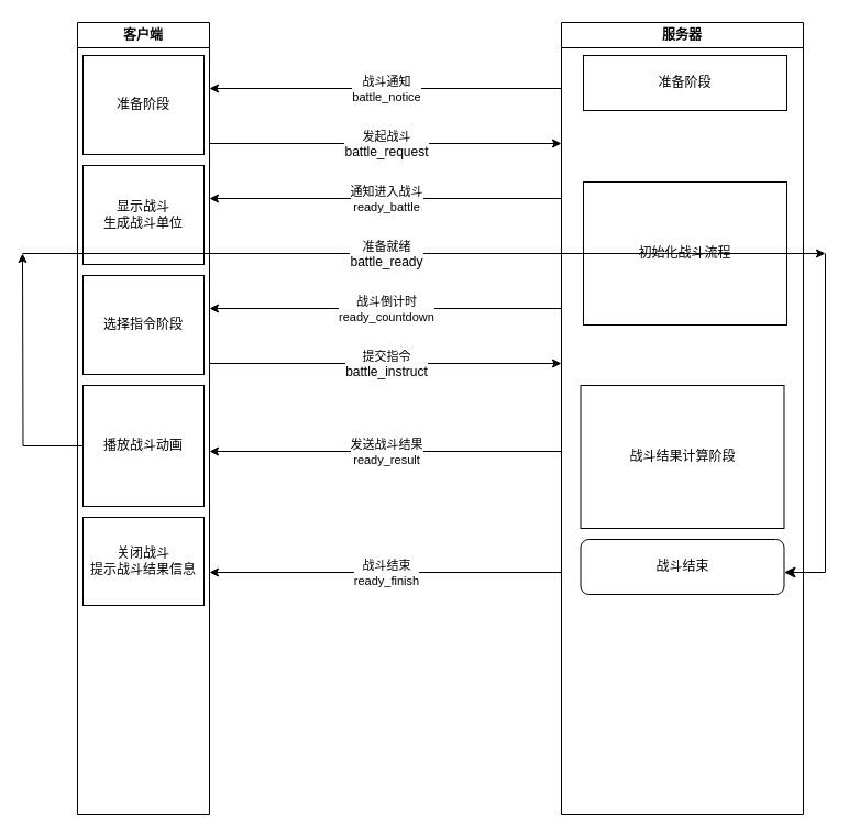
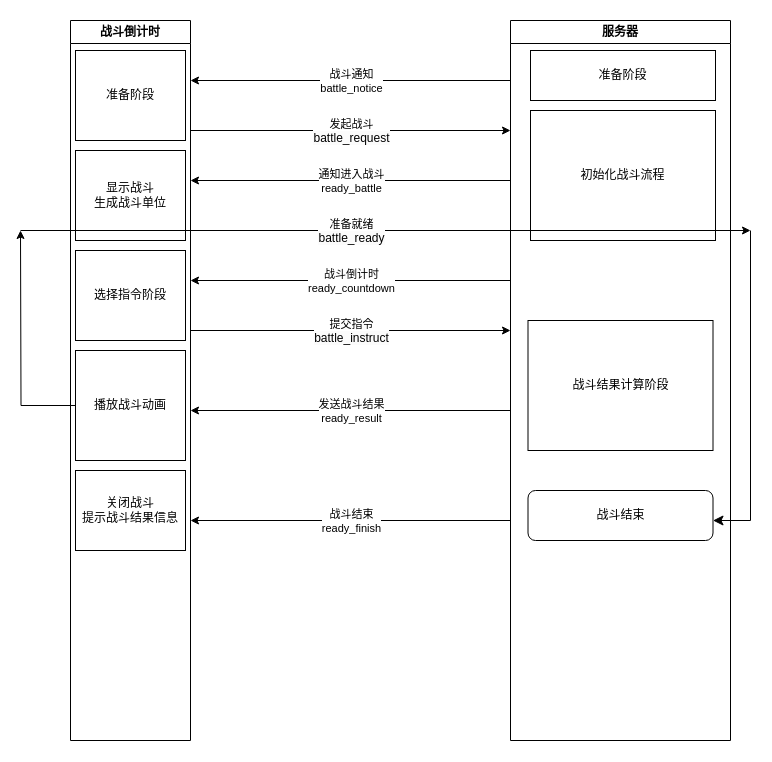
  <mxCell id="0" />
  <mxCell id="1" parent="0" />
  <mxCell id="2" value="" style="endArrow=classic;html=1;rounded=0;" edge="1" parent="1"><mxGeometry relative="1" as="geometry"><mxPoint x="510" y="80" as="sourcePoint" /><mxPoint x="190" y="80" as="targetPoint" /></mxGeometry></mxCell>
  <mxCell id="3" value="战斗通知&lt;br&gt;battle_notice" style="edgeLabel;resizable=0;html=1;align=center;verticalAlign=middle;" connectable="0" vertex="1" parent="2"><mxGeometry relative="1" as="geometry" /></mxCell>
- <mxCell id="4" value="客户端" style="swimlane;whiteSpace=wrap;html=1;" vertex="1" parent="1"><mxGeometry x="70" y="20" width="120" height="720" as="geometry" /></mxCell>
+ <mxCell id="4" value="战斗倒计时" style="swimlane;whiteSpace=wrap;html=1;" vertex="1" parent="1"><mxGeometry x="70" y="20" width="120" height="720" as="geometry" /></mxCell>
  <mxCell id="5" value="准备阶段" style="rounded=0;whiteSpace=wrap;html=1;" vertex="1" parent="4"><mxGeometry x="5" y="30" width="110" height="90" as="geometry" /></mxCell>
  <mxCell id="6" value="显示战斗&lt;br&gt;生成战斗单位" style="rounded=0;whiteSpace=wrap;html=1;" vertex="1" parent="4"><mxGeometry x="5" y="130" width="110" height="90" as="geometry" /></mxCell>
  <mxCell id="7" value="选择指令阶段" style="rounded=0;whiteSpace=wrap;html=1;" vertex="1" parent="4"><mxGeometry x="5" y="230" width="110" height="90" as="geometry" /></mxCell>
  <mxCell id="8" style="edgeStyle=orthogonalEdgeStyle;rounded=0;orthogonalLoop=1;jettySize=auto;html=1;exitX=0;exitY=0.5;exitDx=0;exitDy=0;" edge="1" parent="4" source="9"><mxGeometry relative="1" as="geometry"><mxPoint x="-50" y="210" as="targetPoint" /></mxGeometry></mxCell>
  <mxCell id="9" value="播放战斗动画" style="rounded=0;whiteSpace=wrap;html=1;" vertex="1" parent="4"><mxGeometry x="5" y="330" width="110" height="110" as="geometry" /></mxCell>
  <mxCell id="10" style="edgeStyle=orthogonalEdgeStyle;rounded=0;orthogonalLoop=1;jettySize=auto;html=1;exitX=0.5;exitY=1;exitDx=0;exitDy=0;" edge="1" parent="4" source="9" target="9"><mxGeometry relative="1" as="geometry" /></mxCell>
  <mxCell id="11" value="关闭战斗&lt;br&gt;提示战斗结果信息" style="rounded=0;whiteSpace=wrap;html=1;" vertex="1" parent="4"><mxGeometry x="5" y="450" width="110" height="80" as="geometry" /></mxCell>
  <mxCell id="12" value="服务器" style="swimlane;whiteSpace=wrap;html=1;" vertex="1" parent="1"><mxGeometry x="510" y="20" width="220" height="720" as="geometry" /></mxCell>
  <mxCell id="13" value="准备阶段" style="rounded=0;whiteSpace=wrap;html=1;" vertex="1" parent="12"><mxGeometry x="20" y="30" width="185" height="50" as="geometry" /></mxCell>
- <mxCell id="14" value="初始化战斗流程" style="rounded=0;whiteSpace=wrap;html=1;" vertex="1" parent="12"><mxGeometry x="20" y="145" width="185" height="130" as="geometry" /></mxCell>
- <mxCell id="15" value="战斗结果计算阶段" style="rounded=0;whiteSpace=wrap;html=1;" vertex="1" parent="12"><mxGeometry x="17.5" y="330" width="185" height="130" as="geometry" /></mxCell>
+ <mxCell id="14" value="初始化战斗流程" style="rounded=0;whiteSpace=wrap;html=1;" vertex="1" parent="12"><mxGeometry x="20" y="90" width="185" height="130" as="geometry" /></mxCell>
+ <mxCell id="15" value="战斗结果计算阶段" style="rounded=0;whiteSpace=wrap;html=1;" vertex="1" parent="12"><mxGeometry x="17.5" y="300" width="185" height="130" as="geometry" /></mxCell>
  <mxCell id="16" value="战斗结束" style="whiteSpace=wrap;html=1;rounded=1;" vertex="1" parent="12"><mxGeometry x="17.5" y="470" width="185" height="50" as="geometry" /></mxCell>
  <mxCell id="17" value="" style="endArrow=classic;html=1;rounded=0;" edge="1" parent="1"><mxGeometry relative="1" as="geometry"><mxPoint x="190" y="130" as="sourcePoint" /><mxPoint x="510" y="130" as="targetPoint" /></mxGeometry></mxCell>
  <mxCell id="18" value="发起战斗&lt;br style=&quot;border-color: var(--border-color); font-size: 12px; background-color: rgb(251, 251, 251);&quot;&gt;&lt;span style=&quot;font-size: 12px; background-color: rgb(251, 251, 251);&quot;&gt;battle_request&lt;/span&gt;" style="edgeLabel;resizable=0;html=1;align=center;verticalAlign=middle;" connectable="0" vertex="1" parent="17"><mxGeometry relative="1" as="geometry" /></mxCell>
  <mxCell id="19" value="" style="endArrow=classic;html=1;rounded=0;" edge="1" parent="1"><mxGeometry relative="1" as="geometry"><mxPoint x="510" y="180" as="sourcePoint" /><mxPoint x="190" y="180" as="targetPoint" /></mxGeometry></mxCell>
  <mxCell id="20" value="通知进入战斗&lt;br&gt;ready_battle" style="edgeLabel;resizable=0;html=1;align=center;verticalAlign=middle;" connectable="0" vertex="1" parent="19"><mxGeometry relative="1" as="geometry" /></mxCell>
  <mxCell id="21" value="" style="endArrow=classic;html=1;rounded=0;" edge="1" parent="1"><mxGeometry relative="1" as="geometry"><mxPoint x="20" y="230" as="sourcePoint" /><mxPoint x="750" y="230" as="targetPoint" /></mxGeometry></mxCell>
  <mxCell id="22" value="准备就绪&lt;br style=&quot;border-color: var(--border-color); font-size: 12px; background-color: rgb(251, 251, 251);&quot;&gt;&lt;span style=&quot;font-size: 12px; background-color: rgb(251, 251, 251);&quot;&gt;battle_ready&lt;br&gt;&lt;/span&gt;" style="edgeLabel;resizable=0;html=1;align=center;verticalAlign=middle;" connectable="0" vertex="1" parent="21"><mxGeometry relative="1" as="geometry"><mxPoint x="-35" as="offset" /></mxGeometry></mxCell>
  <mxCell id="23" value="" style="endArrow=classic;html=1;rounded=0;" edge="1" parent="1"><mxGeometry relative="1" as="geometry"><mxPoint x="510" y="280" as="sourcePoint" /><mxPoint x="190" y="280" as="targetPoint" /></mxGeometry></mxCell>
  <mxCell id="24" value="战斗倒计时&lt;br&gt;ready_countdown" style="edgeLabel;resizable=0;html=1;align=center;verticalAlign=middle;" connectable="0" vertex="1" parent="23"><mxGeometry relative="1" as="geometry" /></mxCell>
  <mxCell id="25" value="" style="endArrow=classic;html=1;rounded=0;" edge="1" parent="1"><mxGeometry relative="1" as="geometry"><mxPoint x="190" y="330" as="sourcePoint" /><mxPoint x="510" y="330" as="targetPoint" /></mxGeometry></mxCell>
  <mxCell id="26" value="提交指令&lt;br style=&quot;border-color: var(--border-color); font-size: 12px; background-color: rgb(251, 251, 251);&quot;&gt;&lt;span style=&quot;font-size: 12px; background-color: rgb(251, 251, 251);&quot;&gt;battle_instruct&lt;br&gt;&lt;/span&gt;" style="edgeLabel;resizable=0;html=1;align=center;verticalAlign=middle;" connectable="0" vertex="1" parent="25"><mxGeometry relative="1" as="geometry" /></mxCell>
  <mxCell id="27" value="" style="endArrow=classic;html=1;rounded=0;" edge="1" parent="1"><mxGeometry relative="1" as="geometry"><mxPoint x="510" y="410" as="sourcePoint" /><mxPoint x="190" y="410" as="targetPoint" /></mxGeometry></mxCell>
  <mxCell id="28" value="发送战斗结果&lt;br&gt;ready_result" style="edgeLabel;resizable=0;html=1;align=center;verticalAlign=middle;" connectable="0" vertex="1" parent="27"><mxGeometry relative="1" as="geometry" /></mxCell>
  <mxCell id="29" value="" style="endArrow=classic;html=1;rounded=0;" edge="1" parent="1"><mxGeometry relative="1" as="geometry"><mxPoint x="510" y="520" as="sourcePoint" /><mxPoint x="190" y="520" as="targetPoint" /></mxGeometry></mxCell>
  <mxCell id="30" value="战斗结束&lt;br&gt;ready_finish" style="edgeLabel;resizable=0;html=1;align=center;verticalAlign=middle;" connectable="0" vertex="1" parent="29"><mxGeometry relative="1" as="geometry" /></mxCell>
  <mxCell id="31" value="" style="edgeStyle=segmentEdgeStyle;endArrow=classic;html=1;curved=0;rounded=0;endSize=8;startSize=8;sourcePerimeterSpacing=0;targetPerimeterSpacing=0;" edge="1" parent="1" target="16"><mxGeometry width="100" relative="1" as="geometry"><mxPoint x="750" y="230" as="sourcePoint" /><mxPoint x="720" y="520" as="targetPoint" /><Array as="points"><mxPoint x="750" y="520" /></Array></mxGeometry></mxCell>
